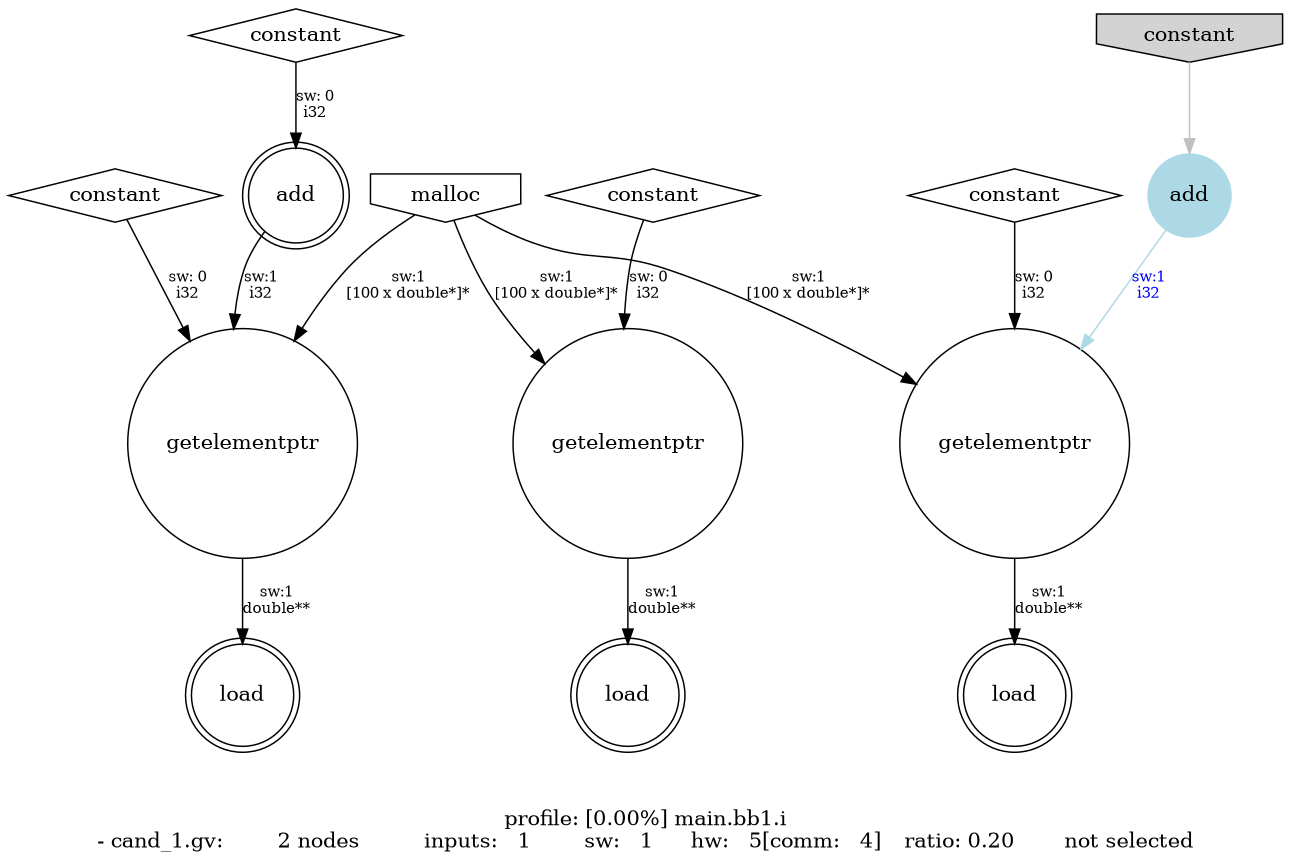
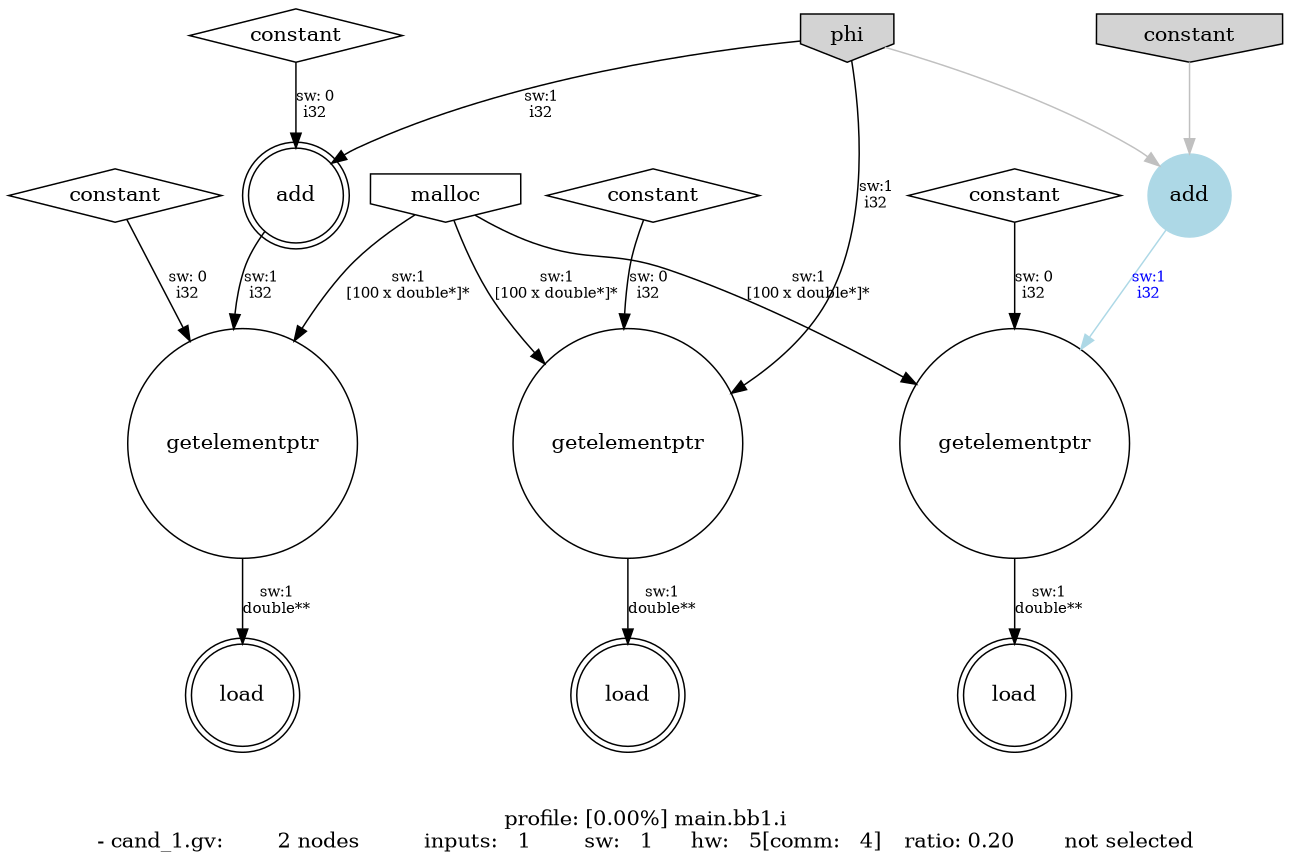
  digraph {
    label="profile: [0.00%] main.bb1.i\n- cand_1.gv: 	   2 nodes 	 inputs:   1 	 sw:   1 	 hw:   5[comm:   4] 	 ratio: 0.20 	 not selected"
    node [shape=doublecircle]
    edge [fontsize=10]
+   n1 [bgcolor=lightblue label=phi rank=source shape=invhouse style=filled]
    n2 [label=add rank=sink]
    n3 [color=lightblue label=add shape=circle style=filled]
    n4 [label=getelementptr shape=circle]
    n5 [label=getelementptr shape=circle]
    n6 [label=constant shape=diamond]
    n7 [label=load rank=sink]
    n8 [label=malloc rank=source shape=invhouse]
    n9 [label=getelementptr shape=circle]
    n10 [label=constant shape=diamond]
    n11 [bgcolor=lightblue label=constant rank=source shape=invhouse style=filled]
    n12 [label=load rank=sink]
    n13 [label=load rank=sink]
    n14 [label=constant shape=diamond]
    n15 [label=constant shape=diamond]
+   n1 -> n2 [label="sw:1\ni32"]
+   n1 -> n3 [color=gray]
+   n1 -> n4 [label="sw:1\ni32"]
    n2 -> n5 [label="sw:1\ni32"]
    n3 -> n9 [color=lightblue fontcolor=blue label="sw:1\ni32"]
    n4 -> n13 [label="sw:1\ndouble**"]
    n5 -> n7 [label="sw:1\ndouble**"]
    n6 -> n2 [label="sw: 0\ni32"]
    n8 -> n4 [label="sw:1\n[100 x double*]*"]
    n8 -> n5 [label="sw:1\n[100 x double*]*"]
    n8 -> n9 [label="sw:1\n[100 x double*]*"]
    n9 -> n12 [label="sw:1\ndouble**"]
    n10 -> n5 [label="sw: 0\ni32"]
    n11 -> n3 [color=gray]
    n14 -> n9 [label="sw: 0\ni32"]
    n15 -> n4 [label="sw: 0\ni32"]
  }
